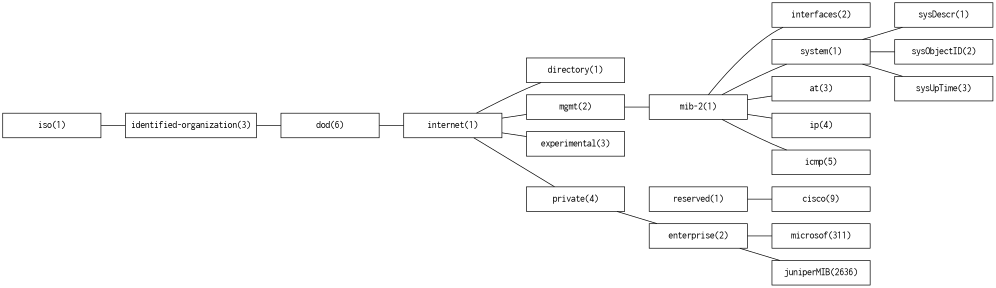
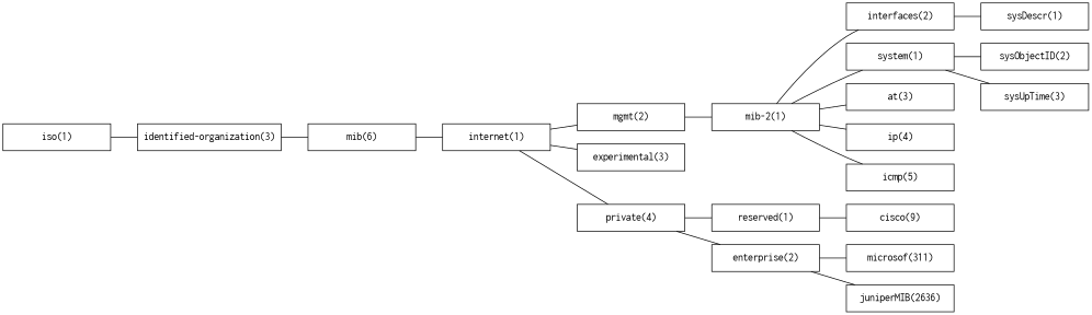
  graph {
    concentrate=true
    rankdir=LR
    node [fontname=Courier shape=box]
    n1 [label="iso(1)" width=2]
    n2 [label="identified-organization(3)" width=2]
-   n3 [label="dod(6)" width=2]
+   n3 [label="mib(6)" width=2]
    n4 [label="internet(1)" width=2]
-   n5 [label="directory(1)" width=2]
    n6 [label="mgmt(2)" width=2]
    n7 [label="experimental(3)" width=2]
    n8 [label="private(4)" width=2]
    n9 [label="mib-2(1)" width=2]
    n10 [label="reserved(1)" width=2]
    n11 [label="enterprise(2)" width=2]
    n12 [label="system(1)" width=2]
    n13 [label="interfaces(2)" width=2]
    n14 [label="at(3)" width=2]
    n15 [label="ip(4)" width=2]
    n16 [label="icmp(5)" width=2]
    n17 [label="sysDescr(1)" width=2]
    n18 [label="sysObjectID(2)" width=2]
    n19 [label="sysUpTime(3)" width=2]
    n20 [label="cisco(9)" width=2]
    n21 [label="microsof(311)" width=2]
    n22 [label="juniperMIB(2636)" width=2]
    n1 -- n2
    n2 -- n3
    n3 -- n4
-   n4 -- n5
    n4 -- n6
    n4 -- n7
    n4 -- n8
    n6 -- n9
+   n8 -- n10
    n8 -- n11
    n9 -- n12
    n9 -- n13
    n9 -- n14
    n9 -- n15
    n9 -- n16
    n10 -- n20
    n11 -- n21
    n11 -- n22
-   n12 -- n17
+   n13 -- n17
    n12 -- n18
    n12 -- n19
  }
